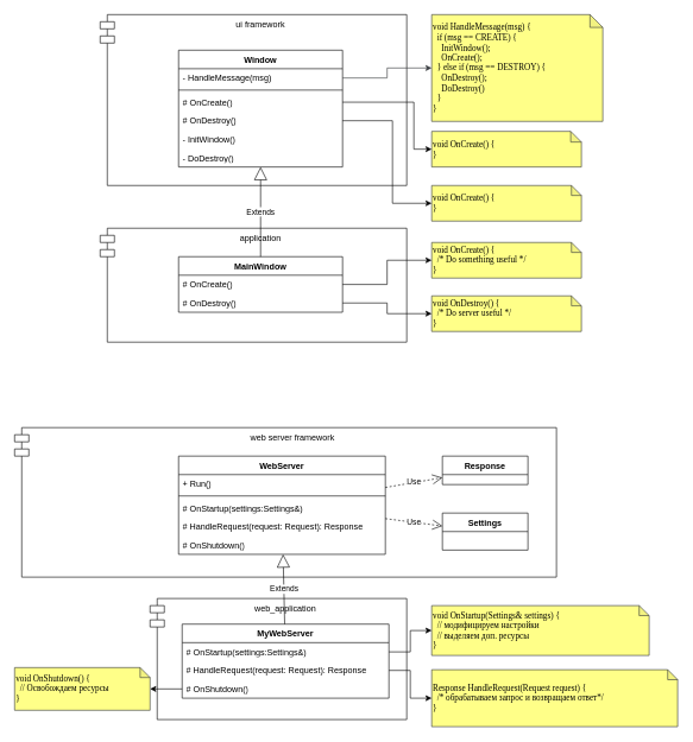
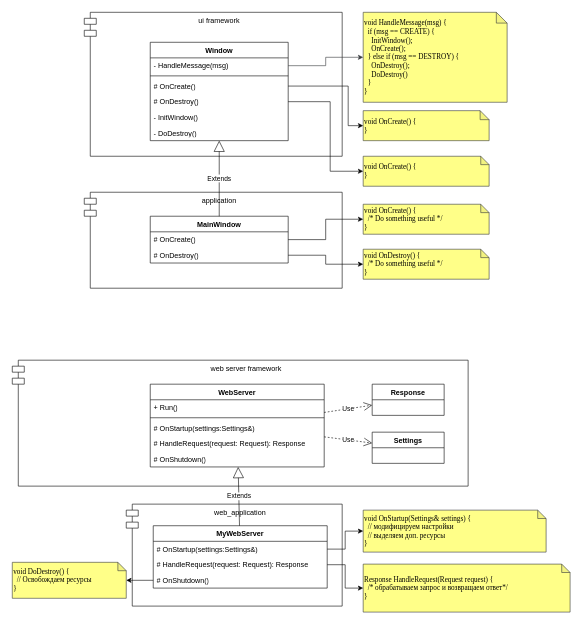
  <mxCell id="0" />
  <mxCell id="1" parent="0" />
  <mxCell id="2" value="ui framework" style="shape=module;align=left;spacingLeft=20;align=center;verticalAlign=top;whiteSpace=wrap;html=1;" parent="1" vertex="1"><mxGeometry x="140" y="20" width="430" height="240" as="geometry" /></mxCell>
  <mxCell id="3" value="Window" style="swimlane;fontStyle=1;align=center;verticalAlign=top;childLayout=stackLayout;horizontal=1;startSize=26;horizontalStack=0;resizeParent=1;resizeParentMax=0;resizeLast=0;collapsible=1;marginBottom=0;whiteSpace=wrap;html=1;" parent="1" vertex="1"><mxGeometry x="250" y="70" width="230" height="164" as="geometry" /></mxCell>
  <mxCell id="4" value="- HandleMessage(msg)" style="text;strokeColor=none;fillColor=none;align=left;verticalAlign=top;spacingLeft=4;spacingRight=4;overflow=hidden;rotatable=0;points=[[0,0.5],[1,0.5]];portConstraint=eastwest;whiteSpace=wrap;html=1;" parent="3" vertex="1"><mxGeometry y="26" width="230" height="26" as="geometry" /></mxCell>
  <mxCell id="5" value="" style="line;strokeWidth=1;fillColor=none;align=left;verticalAlign=middle;spacingTop=-1;spacingLeft=3;spacingRight=3;rotatable=0;labelPosition=right;points=[];portConstraint=eastwest;strokeColor=inherit;" parent="3" vertex="1"><mxGeometry y="52" width="230" height="8" as="geometry" /></mxCell>
  <mxCell id="6" value="# OnCreate()" style="text;strokeColor=none;fillColor=none;align=left;verticalAlign=top;spacingLeft=4;spacingRight=4;overflow=hidden;rotatable=0;points=[[0,0.5],[1,0.5]];portConstraint=eastwest;whiteSpace=wrap;html=1;fontStyle=0" parent="3" vertex="1"><mxGeometry y="60" width="230" height="26" as="geometry" /></mxCell>
  <mxCell id="7" value="# OnDestroy()" style="text;strokeColor=none;fillColor=none;align=left;verticalAlign=top;spacingLeft=4;spacingRight=4;overflow=hidden;rotatable=0;points=[[0,0.5],[1,0.5]];portConstraint=eastwest;whiteSpace=wrap;html=1;fontStyle=0" vertex="1" parent="3"><mxGeometry y="86" width="230" height="26" as="geometry" /></mxCell>
  <mxCell id="8" value="- InitWindow()" style="text;strokeColor=none;fillColor=none;align=left;verticalAlign=top;spacingLeft=4;spacingRight=4;overflow=hidden;rotatable=0;points=[[0,0.5],[1,0.5]];portConstraint=eastwest;whiteSpace=wrap;html=1;fontStyle=0" vertex="1" parent="3"><mxGeometry y="112" width="230" height="26" as="geometry" /></mxCell>
  <mxCell id="9" value="- DoDestroy()" style="text;strokeColor=none;fillColor=none;align=left;verticalAlign=top;spacingLeft=4;spacingRight=4;overflow=hidden;rotatable=0;points=[[0,0.5],[1,0.5]];portConstraint=eastwest;whiteSpace=wrap;html=1;fontStyle=0" vertex="1" parent="3"><mxGeometry y="138" width="230" height="26" as="geometry" /></mxCell>
  <mxCell id="10" value="void HandleMessage(msg) {&lt;br&gt;&amp;nbsp; if (msg == CREATE) {&lt;br&gt;&amp;nbsp; &amp;nbsp; InitWindow();&lt;br&gt;&amp;nbsp; &amp;nbsp; OnCreate();&lt;br&gt;&amp;nbsp; } else if (msg == DESTROY) {&lt;br&gt;&amp;nbsp; &amp;nbsp; OnDestroy();&lt;br&gt;&amp;nbsp; &amp;nbsp; DoDestroy()&lt;br&gt;&amp;nbsp; }&lt;br&gt;}" style="shape=note;whiteSpace=wrap;html=1;backgroundOutline=1;darkOpacity=0.05;fillColor=#ffff88;strokeColor=#36393d;align=left;fontFamily=Lucida Console;size=18;" vertex="1" parent="1"><mxGeometry x="605" y="20" width="240" height="150" as="geometry" /></mxCell>
  <mxCell id="11" style="edgeStyle=orthogonalEdgeStyle;rounded=0;orthogonalLoop=1;jettySize=auto;html=1;fillColor=#ffff88;strokeColor=#36393d;" edge="1" parent="1" source="4" target="10"><mxGeometry relative="1" as="geometry" /></mxCell>
  <mxCell id="12" value="application" style="shape=module;align=left;spacingLeft=20;align=center;verticalAlign=top;whiteSpace=wrap;html=1;" vertex="1" parent="1"><mxGeometry x="140" y="320" width="430" height="160" as="geometry" /></mxCell>
  <mxCell id="13" value="MainWindow" style="swimlane;fontStyle=1;align=center;verticalAlign=top;childLayout=stackLayout;horizontal=1;startSize=26;horizontalStack=0;resizeParent=1;resizeParentMax=0;resizeLast=0;collapsible=1;marginBottom=0;whiteSpace=wrap;html=1;" vertex="1" parent="1"><mxGeometry x="250" y="360" width="230" height="78" as="geometry" /></mxCell>
  <mxCell id="14" value="# OnCreate()" style="text;strokeColor=none;fillColor=none;align=left;verticalAlign=top;spacingLeft=4;spacingRight=4;overflow=hidden;rotatable=0;points=[[0,0.5],[1,0.5]];portConstraint=eastwest;whiteSpace=wrap;html=1;fontStyle=0" vertex="1" parent="13"><mxGeometry y="26" width="230" height="26" as="geometry" /></mxCell>
  <mxCell id="15" value="# OnDestroy()" style="text;strokeColor=none;fillColor=none;align=left;verticalAlign=top;spacingLeft=4;spacingRight=4;overflow=hidden;rotatable=0;points=[[0,0.5],[1,0.5]];portConstraint=eastwest;whiteSpace=wrap;html=1;fontStyle=0" vertex="1" parent="13"><mxGeometry y="52" width="230" height="26" as="geometry" /></mxCell>
  <mxCell id="16" value="Extends" style="endArrow=block;endSize=16;endFill=0;html=1;rounded=0;" edge="1" parent="1" source="13" target="3"><mxGeometry width="160" relative="1" as="geometry"><mxPoint x="280" y="300" as="sourcePoint" /><mxPoint x="440" y="300" as="targetPoint" /></mxGeometry></mxCell>
  <mxCell id="17" value="void OnCreate() {&lt;br&gt;}" style="shape=note;whiteSpace=wrap;html=1;backgroundOutline=1;darkOpacity=0.05;fillColor=#ffff88;strokeColor=#36393d;align=left;fontFamily=Lucida Console;size=15;" vertex="1" parent="1"><mxGeometry x="605" y="184" width="210" height="50" as="geometry" /></mxCell>
  <mxCell id="18" style="edgeStyle=orthogonalEdgeStyle;rounded=0;orthogonalLoop=1;jettySize=auto;html=1;" edge="1" parent="1" source="6" target="17"><mxGeometry relative="1" as="geometry"><Array as="points"><mxPoint x="580" y="143" /><mxPoint x="580" y="209" /></Array></mxGeometry></mxCell>
  <mxCell id="19" value="void OnCreate() {&lt;br&gt;}" style="shape=note;whiteSpace=wrap;html=1;backgroundOutline=1;darkOpacity=0.05;fillColor=#ffff88;strokeColor=#36393d;align=left;fontFamily=Lucida Console;size=14;" vertex="1" parent="1"><mxGeometry x="605" y="260" width="210" height="50" as="geometry" /></mxCell>
  <mxCell id="20" style="edgeStyle=orthogonalEdgeStyle;rounded=0;orthogonalLoop=1;jettySize=auto;html=1;" edge="1" parent="1" source="7" target="19"><mxGeometry relative="1" as="geometry"><Array as="points"><mxPoint x="550" y="169" /><mxPoint x="550" y="285" /></Array></mxGeometry></mxCell>
  <mxCell id="21" value="void OnCreate() {&lt;br&gt;&amp;nbsp; /* Do something useful */&lt;br&gt;}" style="shape=note;whiteSpace=wrap;html=1;backgroundOutline=1;darkOpacity=0.05;fillColor=#ffff88;strokeColor=#36393d;align=left;fontFamily=Lucida Console;size=14;" vertex="1" parent="1"><mxGeometry x="605" y="340" width="210" height="50" as="geometry" /></mxCell>
- <mxCell id="22" value="void OnDestroy() {&lt;br&gt;&amp;nbsp; /* Do server useful */&lt;br&gt;}" style="shape=note;whiteSpace=wrap;html=1;backgroundOutline=1;darkOpacity=0.05;fillColor=#ffff88;strokeColor=#36393d;align=left;fontFamily=Lucida Console;size=14;" vertex="1" parent="1"><mxGeometry x="605" y="415" width="210" height="50" as="geometry" /></mxCell>
+ <mxCell id="22" value="void OnDestroy() {&lt;br&gt;&amp;nbsp; /* Do something useful */&lt;br&gt;}" style="shape=note;whiteSpace=wrap;html=1;backgroundOutline=1;darkOpacity=0.05;fillColor=#ffff88;strokeColor=#36393d;align=left;fontFamily=Lucida Console;size=14;" vertex="1" parent="1"><mxGeometry x="605" y="415" width="210" height="50" as="geometry" /></mxCell>
  <mxCell id="23" style="edgeStyle=orthogonalEdgeStyle;rounded=0;orthogonalLoop=1;jettySize=auto;html=1;" edge="1" parent="1" source="14" target="21"><mxGeometry relative="1" as="geometry" /></mxCell>
  <mxCell id="24" style="edgeStyle=orthogonalEdgeStyle;rounded=0;orthogonalLoop=1;jettySize=auto;html=1;" edge="1" parent="1" source="15" target="22"><mxGeometry relative="1" as="geometry" /></mxCell>
  <mxCell id="25" value="web server framework" style="shape=module;align=left;spacingLeft=20;align=center;verticalAlign=top;whiteSpace=wrap;html=1;" vertex="1" parent="1"><mxGeometry x="20" y="600" width="760" height="210" as="geometry" /></mxCell>
  <mxCell id="26" value="WebServer" style="swimlane;fontStyle=1;align=center;verticalAlign=top;childLayout=stackLayout;horizontal=1;startSize=26;horizontalStack=0;resizeParent=1;resizeParentMax=0;resizeLast=0;collapsible=1;marginBottom=0;whiteSpace=wrap;html=1;" vertex="1" parent="1"><mxGeometry x="250" y="640" width="290" height="138" as="geometry" /></mxCell>
  <mxCell id="27" value="+ Run()" style="text;strokeColor=none;fillColor=none;align=left;verticalAlign=top;spacingLeft=4;spacingRight=4;overflow=hidden;rotatable=0;points=[[0,0.5],[1,0.5]];portConstraint=eastwest;whiteSpace=wrap;html=1;" vertex="1" parent="26"><mxGeometry y="26" width="290" height="26" as="geometry" /></mxCell>
  <mxCell id="28" value="" style="line;strokeWidth=1;fillColor=none;align=left;verticalAlign=middle;spacingTop=-1;spacingLeft=3;spacingRight=3;rotatable=0;labelPosition=right;points=[];portConstraint=eastwest;strokeColor=inherit;" vertex="1" parent="26"><mxGeometry y="52" width="290" height="8" as="geometry" /></mxCell>
  <mxCell id="29" value="# OnStartup(settings:Settings&amp;amp;)" style="text;strokeColor=none;fillColor=none;align=left;verticalAlign=top;spacingLeft=4;spacingRight=4;overflow=hidden;rotatable=0;points=[[0,0.5],[1,0.5]];portConstraint=eastwest;whiteSpace=wrap;html=1;" vertex="1" parent="26"><mxGeometry y="60" width="290" height="26" as="geometry" /></mxCell>
  <mxCell id="30" value="# HandleRequest(request: Request): Response" style="text;strokeColor=none;fillColor=none;align=left;verticalAlign=top;spacingLeft=4;spacingRight=4;overflow=hidden;rotatable=0;points=[[0,0.5],[1,0.5]];portConstraint=eastwest;whiteSpace=wrap;html=1;" vertex="1" parent="26"><mxGeometry y="86" width="290" height="26" as="geometry" /></mxCell>
  <mxCell id="31" value="# OnShutdown()" style="text;strokeColor=none;fillColor=none;align=left;verticalAlign=top;spacingLeft=4;spacingRight=4;overflow=hidden;rotatable=0;points=[[0,0.5],[1,0.5]];portConstraint=eastwest;whiteSpace=wrap;html=1;" vertex="1" parent="26"><mxGeometry y="112" width="290" height="26" as="geometry" /></mxCell>
- <mxCell id="32" value="Response" style="swimlane;fontStyle=1;align=center;verticalAlign=top;childLayout=stackLayout;horizontal=1;startSize=26;horizontalStack=0;resizeParent=1;resizeParentMax=0;resizeLast=0;collapsible=1;marginBottom=0;whiteSpace=wrap;html=1;" vertex="1" parent="1"><mxGeometry x="620" y="640" width="120" height="40" as="geometry" /></mxCell>
+ <mxCell id="32" value="Response" style="swimlane;fontStyle=1;align=center;verticalAlign=top;childLayout=stackLayout;horizontal=1;startSize=26;horizontalStack=0;resizeParent=1;resizeParentMax=0;resizeLast=0;collapsible=1;marginBottom=0;whiteSpace=wrap;html=1;" vertex="1" parent="1"><mxGeometry x="620" y="640" width="120" height="52" as="geometry" /></mxCell>
  <mxCell id="33" value="Use" style="endArrow=open;endSize=12;dashed=1;html=1;rounded=0;" edge="1" parent="1" source="26" target="32"><mxGeometry width="160" relative="1" as="geometry"><mxPoint x="390" y="810" as="sourcePoint" /><mxPoint x="550" y="810" as="targetPoint" /></mxGeometry></mxCell>
  <mxCell id="34" value="Settings" style="swimlane;fontStyle=1;align=center;verticalAlign=top;childLayout=stackLayout;horizontal=1;startSize=26;horizontalStack=0;resizeParent=1;resizeParentMax=0;resizeLast=0;collapsible=1;marginBottom=0;whiteSpace=wrap;html=1;" vertex="1" parent="1"><mxGeometry x="620" y="720" width="120" height="52" as="geometry" /></mxCell>
  <mxCell id="35" value="Use" style="endArrow=open;endSize=12;dashed=1;html=1;rounded=0;" edge="1" parent="1" source="26" target="34"><mxGeometry width="160" relative="1" as="geometry"><mxPoint x="390" y="810" as="sourcePoint" /><mxPoint x="550" y="810" as="targetPoint" /></mxGeometry></mxCell>
  <mxCell id="36" value="web_application" style="shape=module;align=left;spacingLeft=20;align=center;verticalAlign=top;whiteSpace=wrap;html=1;" vertex="1" parent="1"><mxGeometry x="210" y="840" width="360" height="170" as="geometry" /></mxCell>
  <mxCell id="37" value="MyWebServer" style="swimlane;fontStyle=1;align=center;verticalAlign=top;childLayout=stackLayout;horizontal=1;startSize=26;horizontalStack=0;resizeParent=1;resizeParentMax=0;resizeLast=0;collapsible=1;marginBottom=0;whiteSpace=wrap;html=1;" vertex="1" parent="1"><mxGeometry x="255" y="876" width="290" height="104" as="geometry" /></mxCell>
  <mxCell id="38" value="# OnStartup(settings:Settings&amp;amp;)" style="text;strokeColor=none;fillColor=none;align=left;verticalAlign=top;spacingLeft=4;spacingRight=4;overflow=hidden;rotatable=0;points=[[0,0.5],[1,0.5]];portConstraint=eastwest;whiteSpace=wrap;html=1;" vertex="1" parent="37"><mxGeometry y="26" width="290" height="26" as="geometry" /></mxCell>
  <mxCell id="39" value="# HandleRequest(request: Request): Response" style="text;strokeColor=none;fillColor=none;align=left;verticalAlign=top;spacingLeft=4;spacingRight=4;overflow=hidden;rotatable=0;points=[[0,0.5],[1,0.5]];portConstraint=eastwest;whiteSpace=wrap;html=1;" vertex="1" parent="37"><mxGeometry y="52" width="290" height="26" as="geometry" /></mxCell>
  <mxCell id="40" value="# OnShutdown()" style="text;strokeColor=none;fillColor=none;align=left;verticalAlign=top;spacingLeft=4;spacingRight=4;overflow=hidden;rotatable=0;points=[[0,0.5],[1,0.5]];portConstraint=eastwest;whiteSpace=wrap;html=1;" vertex="1" parent="37"><mxGeometry y="78" width="290" height="26" as="geometry" /></mxCell>
  <mxCell id="41" value="Extends" style="endArrow=block;endSize=16;endFill=0;html=1;rounded=0;" edge="1" parent="1" source="37" target="26"><mxGeometry width="160" relative="1" as="geometry"><mxPoint x="374" y="826" as="sourcePoint" /><mxPoint x="374" y="700" as="targetPoint" /></mxGeometry></mxCell>
  <mxCell id="42" value="void OnStartup(Settings&amp;amp; settings) {&lt;br&gt;&amp;nbsp; // модифицируем настройки&lt;br&gt;&amp;nbsp; // выделяем доп. ресурсы&lt;br&gt;}" style="shape=note;whiteSpace=wrap;html=1;backgroundOutline=1;darkOpacity=0.05;fillColor=#ffff88;strokeColor=#36393d;align=left;fontFamily=Lucida Console;size=14;" vertex="1" parent="1"><mxGeometry x="605" y="850" width="305" height="70" as="geometry" /></mxCell>
  <mxCell id="43" style="edgeStyle=orthogonalEdgeStyle;rounded=0;orthogonalLoop=1;jettySize=auto;html=1;" edge="1" parent="1" source="38" target="42"><mxGeometry relative="1" as="geometry" /></mxCell>
  <mxCell id="44" value="Response HandleRequest(Request request) {&lt;br&gt;&amp;nbsp; /* обрабатываем запрос и возвращаем ответ*/&lt;br&gt;}" style="shape=note;whiteSpace=wrap;html=1;backgroundOutline=1;darkOpacity=0.05;fillColor=#ffff88;strokeColor=#36393d;align=left;fontFamily=Lucida Console;size=14;" vertex="1" parent="1"><mxGeometry x="605" y="940" width="345" height="80" as="geometry" /></mxCell>
  <mxCell id="45" style="edgeStyle=orthogonalEdgeStyle;rounded=0;orthogonalLoop=1;jettySize=auto;html=1;" edge="1" parent="1" source="39" target="44"><mxGeometry relative="1" as="geometry" /></mxCell>
- <mxCell id="46" value="void OnShutdown() {&lt;br&gt;&amp;nbsp; // Освобождаем ресурсы&lt;br&gt;}" style="shape=note;whiteSpace=wrap;html=1;backgroundOutline=1;darkOpacity=0.05;fillColor=#ffff88;strokeColor=#36393d;align=left;fontFamily=Lucida Console;size=14;" vertex="1" parent="1"><mxGeometry x="20" y="937" width="190" height="60" as="geometry" /></mxCell>
+ <mxCell id="46" value="void DoDestroy() {&lt;br&gt;&amp;nbsp; // Освобождаем ресурсы&lt;br&gt;}" style="shape=note;whiteSpace=wrap;html=1;backgroundOutline=1;darkOpacity=0.05;fillColor=#ffff88;strokeColor=#36393d;align=left;fontFamily=Lucida Console;size=14;" vertex="1" parent="1"><mxGeometry x="20" y="937" width="190" height="60" as="geometry" /></mxCell>
  <mxCell id="47" style="edgeStyle=orthogonalEdgeStyle;rounded=0;orthogonalLoop=1;jettySize=auto;html=1;" edge="1" parent="1" source="40" target="46"><mxGeometry relative="1" as="geometry" /></mxCell>
